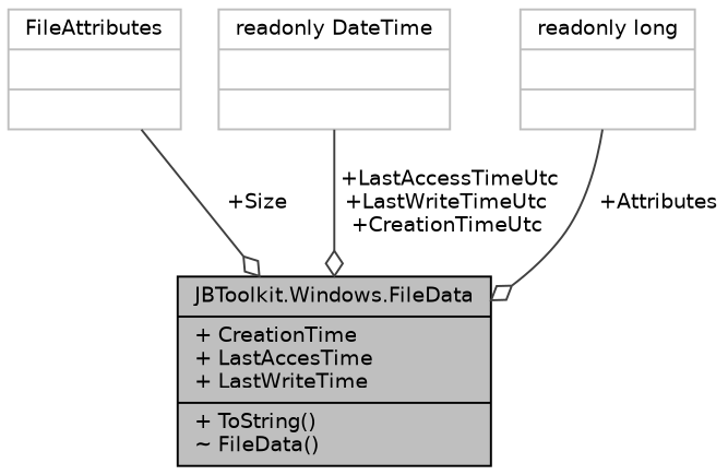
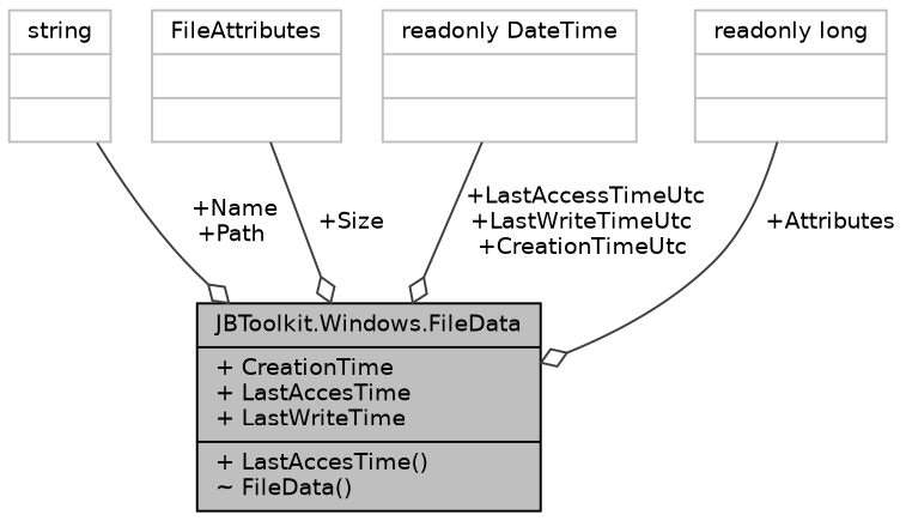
  digraph {
    node [color=grey75 fillcolor=white fontname=Helvetica fontsize=10 shape=record style=filled]
    edge [arrowhead=odiamond color=grey25 fontname=Helvetica fontsize=10 labelfontname=Helvetica labelfontsize=10 style=solid]
-   n1 [color=black fillcolor=grey75 fontcolor=black height=0.2 label="{JBToolkit.Windows.FileData\n|+ CreationTime\l+ LastAccesTime\l+ LastWriteTime\l|+ ToString()\l~ FileData()\l}" width=0.4]
+   n1 [color=black fillcolor=grey75 fontcolor=black height=0.2 label="{JBToolkit.Windows.FileData\n|+ CreationTime\l+ LastAccesTime\l+ LastWriteTime\l|+ LastAccesTime()\l~ FileData()\l}" width=0.4]
+   n2 [height=0.2 label="{string\n||}" width=0.4]
    n3 [height=0.2 label="{FileAttributes\n||}" width=0.4]
    n4 [height=0.2 label="{readonly DateTime\n||}" width=0.4]
    n5 [height=0.2 label="{readonly long\n||}" width=0.4]
+   n2 -> n1 [label=" +Name\n+Path"]
    n3 -> n1 [label=" +Size"]
    n4 -> n1 [label=" +LastAccessTimeUtc\n+LastWriteTimeUtc\n+CreationTimeUtc"]
    n5 -> n1 [label=" +Attributes"]
  }
